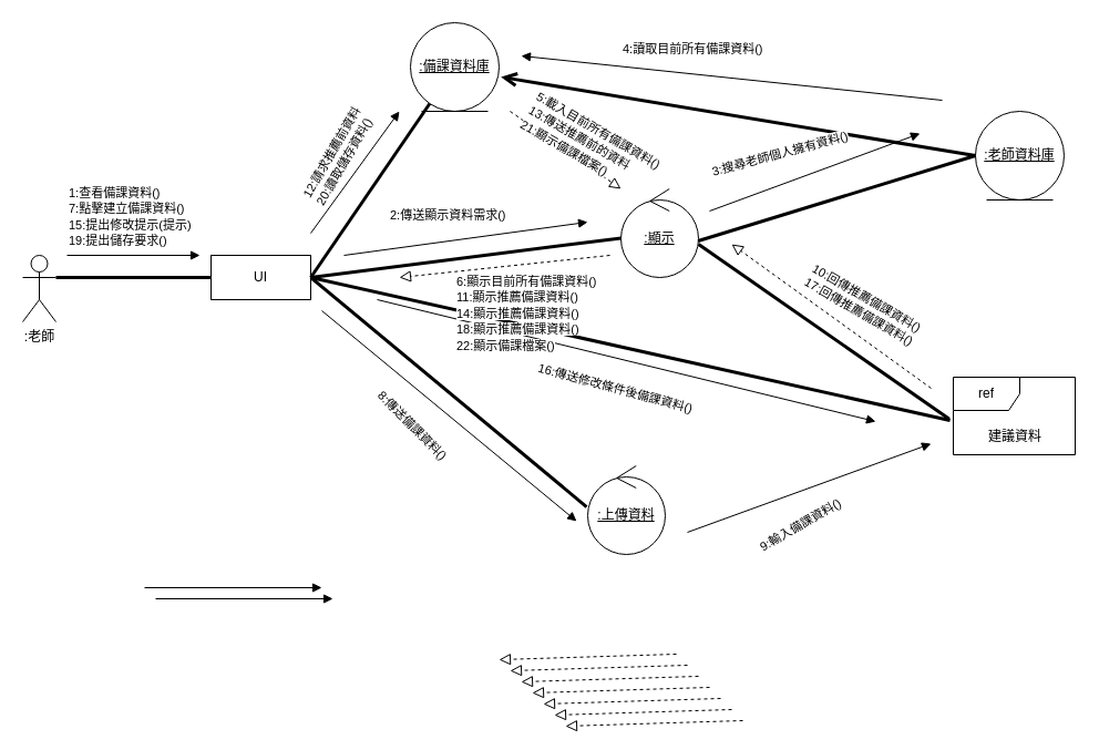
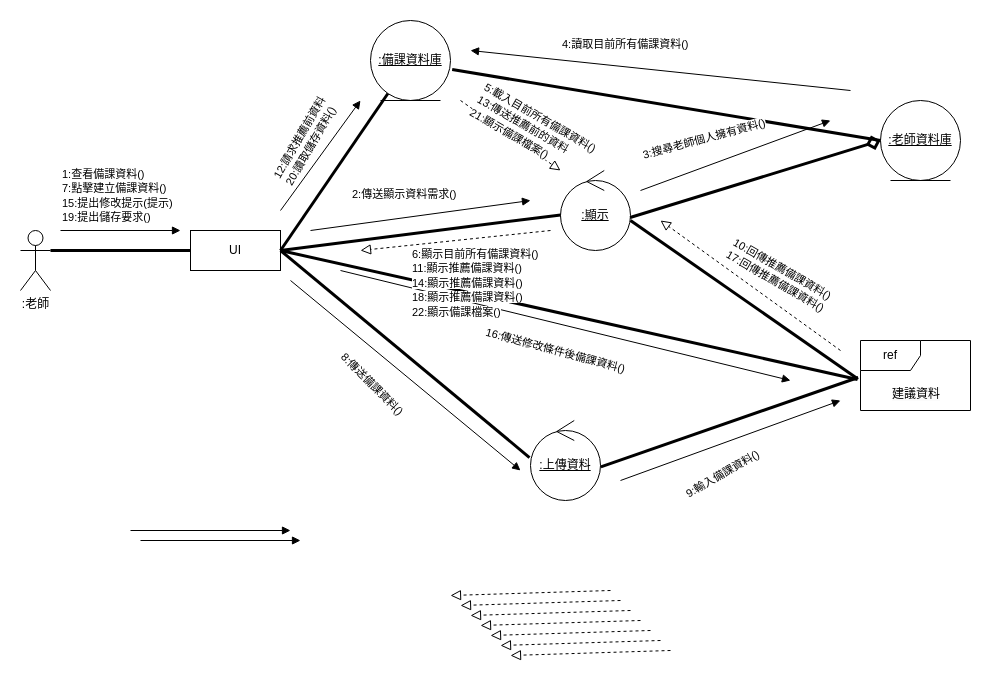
  <mxCell id="0" />
  <mxCell id="1" parent="0" />
  <mxCell id="2" value=":老師" style="shape=umlActor;verticalLabelPosition=bottom;verticalAlign=top;html=1;outlineConnect=0;" parent="1" vertex="1"><mxGeometry x="20" y="230" width="30" height="60" as="geometry" /></mxCell>
  <mxCell id="3" value="UI" style="rounded=0;whiteSpace=wrap;html=1;" parent="1" vertex="1"><mxGeometry x="190" y="230" width="90" height="40" as="geometry" /></mxCell>
  <mxCell id="4" value="&lt;u&gt;:上傳資料&lt;/u&gt;" style="ellipse;shape=umlControl;whiteSpace=wrap;html=1;" parent="1" vertex="1"><mxGeometry x="530" y="420" width="70" height="80" as="geometry" /></mxCell>
  <mxCell id="5" value="&lt;u&gt;:老師資料庫&lt;/u&gt;" style="ellipse;shape=umlEntity;whiteSpace=wrap;html=1;" parent="1" vertex="1"><mxGeometry x="880" y="100" width="80" height="80" as="geometry" /></mxCell>
  <mxCell id="6" value="&lt;u&gt;:顯示&lt;/u&gt;" style="ellipse;shape=umlControl;whiteSpace=wrap;html=1;" parent="1" vertex="1"><mxGeometry x="560" y="170" width="70" height="80" as="geometry" /></mxCell>
  <mxCell id="7" value="&lt;u&gt;:備課資料庫&lt;/u&gt;" style="ellipse;shape=umlEntity;whiteSpace=wrap;html=1;" vertex="1" parent="1"><mxGeometry x="370" y="20" width="80" height="80" as="geometry" /></mxCell>
  <mxCell id="8" value="" style="endArrow=none;startArrow=none;endFill=0;startFill=0;endSize=8;html=1;verticalAlign=bottom;labelBackgroundColor=none;strokeWidth=3;rounded=0;exitX=1;exitY=0.333;exitDx=0;exitDy=0;exitPerimeter=0;entryX=0;entryY=0.5;entryDx=0;entryDy=0;" edge="1" parent="1" source="2" target="3"><mxGeometry width="160" relative="1" as="geometry"><mxPoint x="90" y="520" as="sourcePoint" /><mxPoint x="290" y="380" as="targetPoint" /></mxGeometry></mxCell>
  <mxCell id="9" value="" style="html=1;verticalAlign=bottom;labelBackgroundColor=none;endArrow=block;endFill=1;rounded=0;" edge="1" parent="1"><mxGeometry width="160" relative="1" as="geometry"><mxPoint x="60" y="230" as="sourcePoint" /><mxPoint x="180" y="230" as="targetPoint" /></mxGeometry></mxCell>
  <mxCell id="10" value="" style="endArrow=block;startArrow=none;endFill=0;startFill=0;endSize=8;html=1;verticalAlign=bottom;dashed=1;labelBackgroundColor=none;rounded=0;" edge="1" parent="1"><mxGeometry width="160" relative="1" as="geometry"><mxPoint x="460" y="100" as="sourcePoint" /><mxPoint x="560" y="170" as="targetPoint" /></mxGeometry></mxCell>
  <mxCell id="11" value="" style="endArrow=none;startArrow=none;endFill=0;startFill=0;endSize=8;html=1;verticalAlign=bottom;labelBackgroundColor=none;strokeWidth=3;rounded=0;exitX=1;exitY=0.5;exitDx=0;exitDy=0;" edge="1" parent="1" source="3" target="6"><mxGeometry width="160" relative="1" as="geometry"><mxPoint x="400" y="240" as="sourcePoint" /><mxPoint x="540" y="240" as="targetPoint" /></mxGeometry></mxCell>
- <mxCell id="12" value="" style="endArrow=none;startArrow=none;endFill=0;startFill=0;endSize=8;html=1;verticalAlign=bottom;labelBackgroundColor=none;strokeWidth=3;rounded=0;exitX=0.995;exitY=0.588;exitDx=0;exitDy=0;exitPerimeter=0;entryX=0;entryY=0.5;entryDx=0;entryDy=0;" edge="1" parent="1" source="6" target="5"><mxGeometry width="160" relative="1" as="geometry"><mxPoint x="530" y="259.5" as="sourcePoint" /><mxPoint x="670" y="259.5" as="targetPoint" /></mxGeometry></mxCell>
- <mxCell id="13" value="" style="endArrow=open;startArrow=none;endFill=0;startFill=0;endSize=8;html=1;verticalAlign=bottom;labelBackgroundColor=none;strokeWidth=3;rounded=0;entryX=1.021;entryY=0.613;entryDx=0;entryDy=0;entryPerimeter=0;exitX=0;exitY=0.5;exitDx=0;exitDy=0;" edge="1" parent="1" source="5" target="7"><mxGeometry width="160" relative="1" as="geometry"><mxPoint x="760" y="120" as="sourcePoint" /><mxPoint x="790" y="230" as="targetPoint" /></mxGeometry></mxCell>
+ <mxCell id="12" value="" style="endArrow=diamond;startArrow=none;endFill=0;startFill=0;endSize=8;html=1;verticalAlign=bottom;labelBackgroundColor=none;strokeWidth=3;rounded=0;exitX=0.995;exitY=0.588;exitDx=0;exitDy=0;exitPerimeter=0;entryX=0;entryY=0.5;entryDx=0;entryDy=0;" edge="1" parent="1" source="6" target="5"><mxGeometry width="160" relative="1" as="geometry"><mxPoint x="530" y="259.5" as="sourcePoint" /><mxPoint x="670" y="259.5" as="targetPoint" /></mxGeometry></mxCell>
+ <mxCell id="13" value="" style="endArrow=none;startArrow=none;endFill=0;startFill=0;endSize=8;html=1;verticalAlign=bottom;labelBackgroundColor=none;strokeWidth=3;rounded=0;entryX=1.021;entryY=0.613;entryDx=0;entryDy=0;entryPerimeter=0;exitX=0;exitY=0.5;exitDx=0;exitDy=0;" edge="1" parent="1" source="5" target="7"><mxGeometry width="160" relative="1" as="geometry"><mxPoint x="760" y="120" as="sourcePoint" /><mxPoint x="790" y="230" as="targetPoint" /></mxGeometry></mxCell>
  <mxCell id="14" value="" style="endArrow=none;startArrow=none;endFill=0;startFill=0;endSize=8;html=1;verticalAlign=bottom;labelBackgroundColor=none;strokeWidth=3;rounded=0;exitX=1;exitY=0.5;exitDx=0;exitDy=0;entryX=-0.014;entryY=0.463;entryDx=0;entryDy=0;entryPerimeter=0;" edge="1" parent="1" source="3" target="4"><mxGeometry width="160" relative="1" as="geometry"><mxPoint x="270" y="290" as="sourcePoint" /><mxPoint x="410" y="290" as="targetPoint" /></mxGeometry></mxCell>
+ <mxCell id="15" value="" style="endArrow=none;startArrow=none;endFill=0;startFill=0;endSize=8;html=1;verticalAlign=bottom;labelBackgroundColor=none;strokeWidth=3;rounded=0;exitX=1.005;exitY=0.579;exitDx=0;exitDy=0;exitPerimeter=0;entryX=-0.021;entryY=0.529;entryDx=0;entryDy=0;entryPerimeter=0;" edge="1" parent="1" source="4" target="19"><mxGeometry width="160" relative="1" as="geometry"><mxPoint x="600" y="384.5" as="sourcePoint" /><mxPoint x="740" y="384.5" as="targetPoint" /></mxGeometry></mxCell>
  <mxCell id="16" value="" style="endArrow=none;startArrow=none;endFill=0;startFill=0;endSize=8;html=1;verticalAlign=bottom;labelBackgroundColor=none;strokeWidth=3;rounded=0;entryX=-0.033;entryY=0.538;entryDx=0;entryDy=0;entryPerimeter=0;" edge="1" parent="1" target="19"><mxGeometry width="160" relative="1" as="geometry"><mxPoint x="630" y="220" as="sourcePoint" /><mxPoint x="570" y="259.5" as="targetPoint" /></mxGeometry></mxCell>
  <mxCell id="17" value="" style="endArrow=none;startArrow=none;endFill=0;startFill=0;endSize=8;html=1;verticalAlign=bottom;labelBackgroundColor=none;strokeWidth=3;rounded=0;" edge="1" parent="1" target="7"><mxGeometry width="160" relative="1" as="geometry"><mxPoint x="280" y="250" as="sourcePoint" /><mxPoint x="230" y="310" as="targetPoint" /></mxGeometry></mxCell>
  <mxCell id="18" value="" style="endArrow=none;startArrow=none;endFill=0;startFill=0;endSize=8;html=1;verticalAlign=bottom;labelBackgroundColor=none;strokeWidth=3;rounded=0;exitX=1;exitY=0.5;exitDx=0;exitDy=0;entryX=-0.027;entryY=0.557;entryDx=0;entryDy=0;entryPerimeter=0;" edge="1" parent="1" source="3" target="19"><mxGeometry width="160" relative="1" as="geometry"><mxPoint x="140" y="340" as="sourcePoint" /><mxPoint x="280" y="340" as="targetPoint" /></mxGeometry></mxCell>
  <mxCell id="19" value="ref" style="shape=umlFrame;whiteSpace=wrap;html=1;pointerEvents=0;" vertex="1" parent="1"><mxGeometry x="860" y="340" width="110" height="70" as="geometry" /></mxCell>
  <mxCell id="20" value="&lt;span style=&quot;color: rgb(0, 0, 0); font-family: Helvetica; font-size: 12px; font-style: normal; font-variant-ligatures: normal; font-variant-caps: normal; font-weight: 400; letter-spacing: normal; orphans: 2; text-align: center; text-indent: 0px; text-transform: none; widows: 2; word-spacing: 0px; -webkit-text-stroke-width: 0px; background-color: rgb(251, 251, 251); text-decoration-thickness: initial; text-decoration-style: initial; text-decoration-color: initial; float: none; display: inline !important;&quot;&gt;建議資料&lt;/span&gt;" style="text;whiteSpace=wrap;html=1;" vertex="1" parent="1"><mxGeometry x="890" y="380" width="80" height="40" as="geometry" /></mxCell>
  <mxCell id="21" value="" style="html=1;verticalAlign=bottom;labelBackgroundColor=none;endArrow=block;endFill=1;rounded=0;" edge="1" parent="1"><mxGeometry width="160" relative="1" as="geometry"><mxPoint x="310" y="230" as="sourcePoint" /><mxPoint x="530" y="200" as="targetPoint" /></mxGeometry></mxCell>
  <mxCell id="22" value="" style="html=1;verticalAlign=bottom;labelBackgroundColor=none;endArrow=block;endFill=1;rounded=0;" edge="1" parent="1"><mxGeometry width="160" relative="1" as="geometry"><mxPoint x="640" y="190" as="sourcePoint" /><mxPoint x="830" y="120" as="targetPoint" /></mxGeometry></mxCell>
  <mxCell id="23" value="" style="html=1;verticalAlign=bottom;labelBackgroundColor=none;endArrow=block;endFill=1;rounded=0;" edge="1" parent="1"><mxGeometry width="160" relative="1" as="geometry"><mxPoint x="850" y="90" as="sourcePoint" /><mxPoint x="470" y="50" as="targetPoint" /></mxGeometry></mxCell>
  <mxCell id="24" value="" style="html=1;verticalAlign=bottom;labelBackgroundColor=none;endArrow=block;endFill=1;rounded=0;" edge="1" parent="1"><mxGeometry width="160" relative="1" as="geometry"><mxPoint x="280" y="210" as="sourcePoint" /><mxPoint x="360" y="100" as="targetPoint" /></mxGeometry></mxCell>
  <mxCell id="25" value="" style="html=1;verticalAlign=bottom;labelBackgroundColor=none;endArrow=block;endFill=1;rounded=0;" edge="1" parent="1"><mxGeometry width="160" relative="1" as="geometry"><mxPoint x="340" y="270" as="sourcePoint" /><mxPoint x="790" y="380" as="targetPoint" /></mxGeometry></mxCell>
  <mxCell id="26" value="" style="html=1;verticalAlign=bottom;labelBackgroundColor=none;endArrow=block;endFill=1;rounded=0;" edge="1" parent="1"><mxGeometry width="160" relative="1" as="geometry"><mxPoint x="290" y="280" as="sourcePoint" /><mxPoint x="520" y="470" as="targetPoint" /></mxGeometry></mxCell>
  <mxCell id="27" value="" style="html=1;verticalAlign=bottom;labelBackgroundColor=none;endArrow=block;endFill=1;rounded=0;" edge="1" parent="1"><mxGeometry width="160" relative="1" as="geometry"><mxPoint x="130" y="530" as="sourcePoint" /><mxPoint x="290" y="530" as="targetPoint" /></mxGeometry></mxCell>
  <mxCell id="28" value="" style="html=1;verticalAlign=bottom;labelBackgroundColor=none;endArrow=block;endFill=1;rounded=0;" edge="1" parent="1"><mxGeometry width="160" relative="1" as="geometry"><mxPoint x="140" y="540" as="sourcePoint" /><mxPoint x="300" y="540" as="targetPoint" /></mxGeometry></mxCell>
  <mxCell id="29" value="" style="html=1;verticalAlign=bottom;labelBackgroundColor=none;endArrow=block;endFill=1;rounded=0;" edge="1" parent="1"><mxGeometry width="160" relative="1" as="geometry"><mxPoint x="620" y="480" as="sourcePoint" /><mxPoint x="840" y="400" as="targetPoint" /></mxGeometry></mxCell>
  <mxCell id="30" value="" style="endArrow=block;startArrow=none;endFill=0;startFill=0;endSize=8;html=1;verticalAlign=bottom;dashed=1;labelBackgroundColor=none;rounded=0;" edge="1" parent="1"><mxGeometry width="160" relative="1" as="geometry"><mxPoint x="550" y="230" as="sourcePoint" /><mxPoint x="360" y="250" as="targetPoint" /></mxGeometry></mxCell>
  <mxCell id="31" value="" style="endArrow=block;startArrow=none;endFill=0;startFill=0;endSize=8;html=1;verticalAlign=bottom;dashed=1;labelBackgroundColor=none;rounded=0;" edge="1" parent="1"><mxGeometry width="160" relative="1" as="geometry"><mxPoint x="840" y="350" as="sourcePoint" /><mxPoint x="660" y="220" as="targetPoint" /></mxGeometry></mxCell>
  <mxCell id="32" value="" style="endArrow=block;startArrow=none;endFill=0;startFill=0;endSize=8;html=1;verticalAlign=bottom;dashed=1;labelBackgroundColor=none;rounded=0;" edge="1" parent="1"><mxGeometry width="160" relative="1" as="geometry"><mxPoint x="610" y="590" as="sourcePoint" /><mxPoint x="450" y="595" as="targetPoint" /></mxGeometry></mxCell>
  <mxCell id="33" value="" style="endArrow=block;startArrow=none;endFill=0;startFill=0;endSize=8;html=1;verticalAlign=bottom;dashed=1;labelBackgroundColor=none;rounded=0;" edge="1" parent="1"><mxGeometry width="160" relative="1" as="geometry"><mxPoint x="620" y="600" as="sourcePoint" /><mxPoint x="460" y="605" as="targetPoint" /></mxGeometry></mxCell>
  <mxCell id="34" value="" style="endArrow=block;startArrow=none;endFill=0;startFill=0;endSize=8;html=1;verticalAlign=bottom;dashed=1;labelBackgroundColor=none;rounded=0;" edge="1" parent="1"><mxGeometry width="160" relative="1" as="geometry"><mxPoint x="630" y="610" as="sourcePoint" /><mxPoint x="470" y="615" as="targetPoint" /></mxGeometry></mxCell>
  <mxCell id="35" value="" style="endArrow=block;startArrow=none;endFill=0;startFill=0;endSize=8;html=1;verticalAlign=bottom;dashed=1;labelBackgroundColor=none;rounded=0;" edge="1" parent="1"><mxGeometry width="160" relative="1" as="geometry"><mxPoint x="640" y="620" as="sourcePoint" /><mxPoint x="480" y="625" as="targetPoint" /></mxGeometry></mxCell>
  <mxCell id="36" value="" style="endArrow=block;startArrow=none;endFill=0;startFill=0;endSize=8;html=1;verticalAlign=bottom;dashed=1;labelBackgroundColor=none;rounded=0;" edge="1" parent="1"><mxGeometry width="160" relative="1" as="geometry"><mxPoint x="650" y="630" as="sourcePoint" /><mxPoint x="490" y="635" as="targetPoint" /></mxGeometry></mxCell>
  <mxCell id="37" value="" style="endArrow=block;startArrow=none;endFill=0;startFill=0;endSize=8;html=1;verticalAlign=bottom;dashed=1;labelBackgroundColor=none;rounded=0;" edge="1" parent="1"><mxGeometry width="160" relative="1" as="geometry"><mxPoint x="660" y="640" as="sourcePoint" /><mxPoint x="500" y="645" as="targetPoint" /></mxGeometry></mxCell>
  <mxCell id="38" value="" style="endArrow=block;startArrow=none;endFill=0;startFill=0;endSize=8;html=1;verticalAlign=bottom;dashed=1;labelBackgroundColor=none;rounded=0;" edge="1" parent="1"><mxGeometry width="160" relative="1" as="geometry"><mxPoint x="670" y="650" as="sourcePoint" /><mxPoint x="510" y="655" as="targetPoint" /></mxGeometry></mxCell>
  <mxCell id="39" value="&lt;span style=&quot;color: rgb(0, 0, 0); font-family: Helvetica; font-size: 11px; font-style: normal; font-variant-ligatures: normal; font-variant-caps: normal; font-weight: 400; letter-spacing: normal; orphans: 2; text-align: center; text-indent: 0px; text-transform: none; widows: 2; word-spacing: 0px; -webkit-text-stroke-width: 0px; background-color: rgb(255, 255, 255); text-decoration-thickness: initial; text-decoration-style: initial; text-decoration-color: initial; float: none; display: inline !important;&quot;&gt;1:查看備課資料()&lt;br&gt;&lt;span style=&quot;&quot;&gt;7:點擊建立備課資料()&lt;br&gt;&lt;/span&gt;&lt;span style=&quot;&quot;&gt;15:提出修改提示(提示)&lt;br&gt;&lt;/span&gt;&lt;span style=&quot;&quot;&gt;19:提出儲存要求()&lt;/span&gt;&lt;br&gt;&lt;/span&gt;" style="text;whiteSpace=wrap;html=1;" vertex="1" parent="1"><mxGeometry x="60" y="160" width="120" height="40" as="geometry" /></mxCell>
  <mxCell id="40" value="&lt;span style=&quot;color: rgb(0, 0, 0); font-family: Helvetica; font-size: 11px; font-style: normal; font-variant-ligatures: normal; font-variant-caps: normal; font-weight: 400; letter-spacing: normal; orphans: 2; text-align: center; text-indent: 0px; text-transform: none; widows: 2; word-spacing: 0px; -webkit-text-stroke-width: 0px; background-color: rgb(255, 255, 255); text-decoration-thickness: initial; text-decoration-style: initial; text-decoration-color: initial; float: none; display: inline !important;&quot;&gt;2:傳送顯示資料需求()&lt;/span&gt;" style="text;whiteSpace=wrap;html=1;rotation=0;" vertex="1" parent="1"><mxGeometry x="350" y="180" width="140" height="40" as="geometry" /></mxCell>
  <mxCell id="41" value="&lt;span style=&quot;color: rgb(0, 0, 0); font-family: Helvetica; font-size: 11px; font-style: normal; font-variant-ligatures: normal; font-variant-caps: normal; font-weight: 400; letter-spacing: normal; orphans: 2; text-align: center; text-indent: 0px; text-transform: none; widows: 2; word-spacing: 0px; -webkit-text-stroke-width: 0px; background-color: rgb(255, 255, 255); text-decoration-thickness: initial; text-decoration-style: initial; text-decoration-color: initial; float: none; display: inline !important;&quot;&gt;3:搜尋老師個人擁有資料()&lt;/span&gt;" style="text;whiteSpace=wrap;html=1;rotation=-15;" vertex="1" parent="1"><mxGeometry x="640" y="120" width="160" height="40" as="geometry" /></mxCell>
  <mxCell id="42" value="&lt;span style=&quot;color: rgb(0, 0, 0); font-family: Helvetica; font-size: 11px; font-style: normal; font-variant-ligatures: normal; font-variant-caps: normal; font-weight: 400; letter-spacing: normal; orphans: 2; text-align: center; text-indent: 0px; text-transform: none; widows: 2; word-spacing: 0px; -webkit-text-stroke-width: 0px; background-color: rgb(255, 255, 255); text-decoration-thickness: initial; text-decoration-style: initial; text-decoration-color: initial; float: none; display: inline !important;&quot;&gt;4:讀取目前所有備課資料()&lt;/span&gt;" style="text;whiteSpace=wrap;html=1;" vertex="1" parent="1"><mxGeometry x="560" y="30" width="160" height="40" as="geometry" /></mxCell>
  <mxCell id="43" value="&lt;span style=&quot;color: rgb(0, 0, 0); font-family: Helvetica; font-size: 11px; font-style: normal; font-variant-ligatures: normal; font-variant-caps: normal; font-weight: 400; letter-spacing: normal; orphans: 2; text-align: center; text-indent: 0px; text-transform: none; widows: 2; word-spacing: 0px; -webkit-text-stroke-width: 0px; background-color: rgb(255, 255, 255); text-decoration-thickness: initial; text-decoration-style: initial; text-decoration-color: initial; float: none; display: inline !important;&quot;&gt;5:載入目前所有備課資料()&lt;br&gt;&lt;span style=&quot;&quot;&gt;13:傳送推薦前的資料&lt;br&gt;&lt;/span&gt;&lt;span style=&quot;&quot;&gt;21:顯示備課檔案()&lt;/span&gt;&lt;br&gt;&lt;/span&gt;" style="text;whiteSpace=wrap;html=1;rotation=30;" vertex="1" parent="1"><mxGeometry x="470" y="110" width="160" height="40" as="geometry" /></mxCell>
  <mxCell id="44" value="&lt;span style=&quot;color: rgb(0, 0, 0); font-family: Helvetica; font-size: 11px; font-style: normal; font-variant-ligatures: normal; font-variant-caps: normal; font-weight: 400; letter-spacing: normal; orphans: 2; text-align: center; text-indent: 0px; text-transform: none; widows: 2; word-spacing: 0px; -webkit-text-stroke-width: 0px; background-color: rgb(255, 255, 255); text-decoration-thickness: initial; text-decoration-style: initial; text-decoration-color: initial; float: none; display: inline !important;&quot;&gt;6:顯示目前所有備課資料()&lt;br&gt;&lt;span style=&quot;&quot;&gt;11:顯示推薦備課資料()&lt;br&gt;&lt;/span&gt;&lt;span style=&quot;&quot;&gt;14:顯示推薦備課資料()&lt;br&gt;&lt;/span&gt;&lt;span style=&quot;&quot;&gt;18:顯示推薦備課資料()&lt;br&gt;&lt;/span&gt;&lt;span style=&quot;&quot;&gt;22:顯示備課檔案()&lt;/span&gt;&lt;br&gt;&lt;/span&gt;" style="text;whiteSpace=wrap;html=1;" vertex="1" parent="1"><mxGeometry x="410" y="240" width="160" height="40" as="geometry" /></mxCell>
  <mxCell id="45" value="&lt;span style=&quot;color: rgb(0, 0, 0); font-family: Helvetica; font-size: 11px; font-style: normal; font-variant-ligatures: normal; font-variant-caps: normal; font-weight: 400; letter-spacing: normal; orphans: 2; text-align: center; text-indent: 0px; text-transform: none; widows: 2; word-spacing: 0px; -webkit-text-stroke-width: 0px; background-color: rgb(255, 255, 255); text-decoration-thickness: initial; text-decoration-style: initial; text-decoration-color: initial; float: none; display: inline !important;&quot;&gt;8:傳送備課資料()&lt;/span&gt;" style="text;whiteSpace=wrap;html=1;rotation=45;" vertex="1" parent="1"><mxGeometry x="320" y="380" width="120" height="40" as="geometry" /></mxCell>
  <mxCell id="46" value="&lt;span style=&quot;color: rgb(0, 0, 0); font-family: Helvetica; font-size: 11px; font-style: normal; font-variant-ligatures: normal; font-variant-caps: normal; font-weight: 400; letter-spacing: normal; orphans: 2; text-align: center; text-indent: 0px; text-transform: none; widows: 2; word-spacing: 0px; -webkit-text-stroke-width: 0px; background-color: rgb(255, 255, 255); text-decoration-thickness: initial; text-decoration-style: initial; text-decoration-color: initial; float: none; display: inline !important;&quot;&gt;9:輸入備課資料()&lt;/span&gt;" style="text;whiteSpace=wrap;html=1;rotation=-30;" vertex="1" parent="1"><mxGeometry x="680" y="450" width="120" height="40" as="geometry" /></mxCell>
  <mxCell id="47" value="&lt;span style=&quot;color: rgb(0, 0, 0); font-family: Helvetica; font-size: 11px; font-style: normal; font-variant-ligatures: normal; font-variant-caps: normal; font-weight: 400; letter-spacing: normal; orphans: 2; text-align: center; text-indent: 0px; text-transform: none; widows: 2; word-spacing: 0px; -webkit-text-stroke-width: 0px; background-color: rgb(255, 255, 255); text-decoration-thickness: initial; text-decoration-style: initial; text-decoration-color: initial; float: none; display: inline !important;&quot;&gt;10:回傳推薦備課資料()&lt;br&gt;&lt;span style=&quot;&quot;&gt;17:回傳推薦備課資料()&lt;/span&gt;&lt;br&gt;&lt;/span&gt;" style="text;whiteSpace=wrap;html=1;rotation=30;" vertex="1" parent="1"><mxGeometry x="720" y="260" width="140" height="40" as="geometry" /></mxCell>
  <mxCell id="48" value="&lt;span style=&quot;color: rgb(0, 0, 0); font-family: Helvetica; font-size: 11px; font-style: normal; font-variant-ligatures: normal; font-variant-caps: normal; font-weight: 400; letter-spacing: normal; orphans: 2; text-align: center; text-indent: 0px; text-transform: none; widows: 2; word-spacing: 0px; -webkit-text-stroke-width: 0px; background-color: rgb(255, 255, 255); text-decoration-thickness: initial; text-decoration-style: initial; text-decoration-color: initial; float: none; display: inline !important;&quot;&gt;12:請求推薦前資料&lt;br&gt;&lt;span style=&quot;&quot;&gt;20:讀取儲存資料()&lt;/span&gt;&lt;br&gt;&lt;/span&gt;" style="text;whiteSpace=wrap;html=1;rotation=-60;" vertex="1" parent="1"><mxGeometry x="250" y="110" width="120" height="40" as="geometry" /></mxCell>
  <mxCell id="49" value="&lt;span style=&quot;color: rgb(0, 0, 0); font-family: Helvetica; font-size: 11px; font-style: normal; font-variant-ligatures: normal; font-variant-caps: normal; font-weight: 400; letter-spacing: normal; orphans: 2; text-align: center; text-indent: 0px; text-transform: none; widows: 2; word-spacing: 0px; -webkit-text-stroke-width: 0px; background-color: rgb(255, 255, 255); text-decoration-thickness: initial; text-decoration-style: initial; text-decoration-color: initial; float: none; display: inline !important;&quot;&gt;16:傳送修改條件後備課資料()&lt;/span&gt;" style="text;whiteSpace=wrap;html=1;rotation=15;" vertex="1" parent="1"><mxGeometry x="480" y="340" width="180" height="40" as="geometry" /></mxCell>
